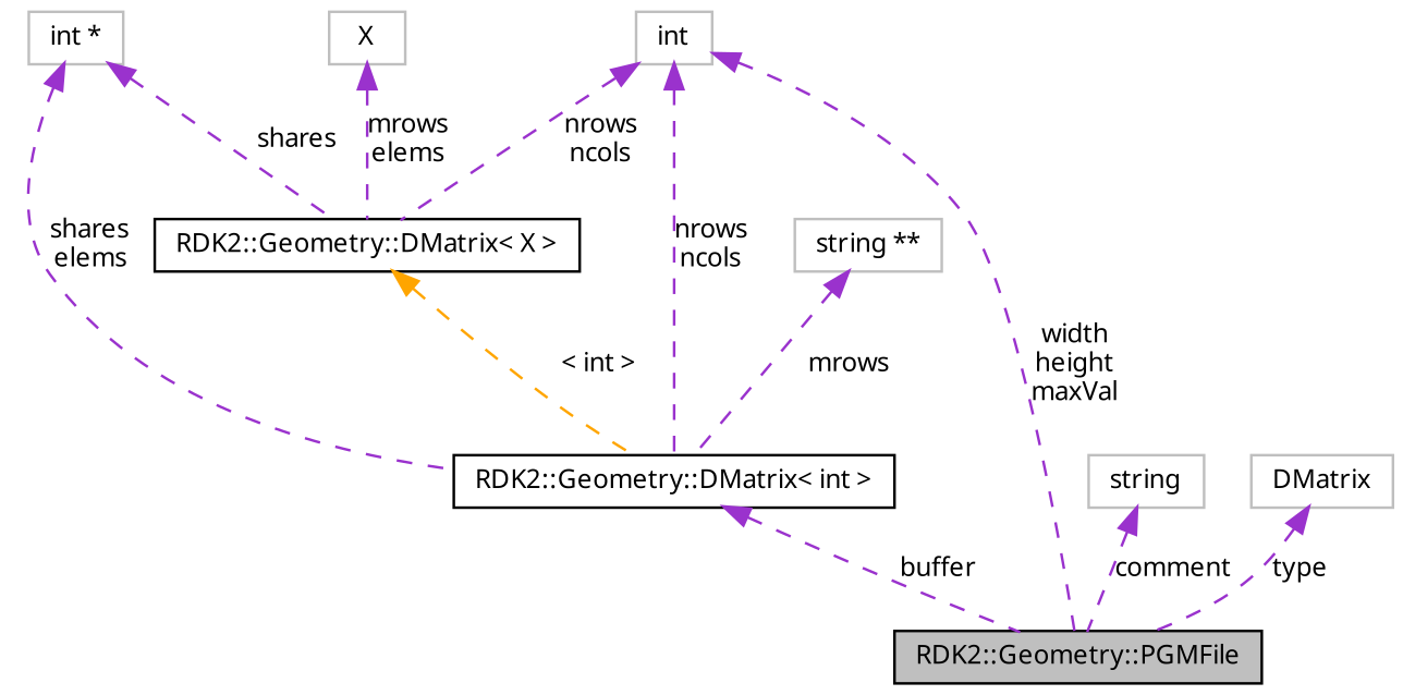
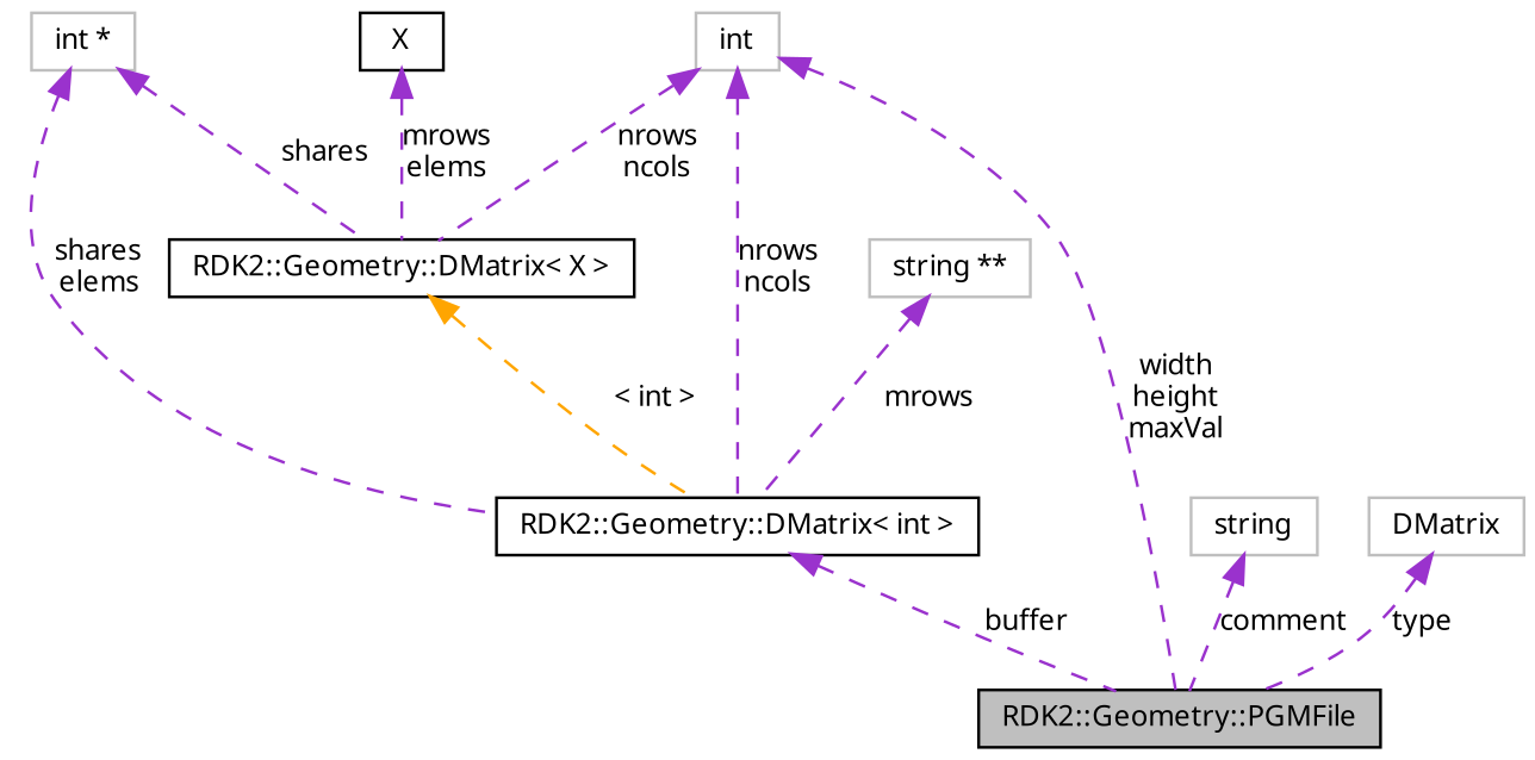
  digraph {
    fontname="Noto Sans"
    node [color=grey75 fillcolor=white fontname="Noto Sans" fontsize=10 shape=record style=filled]
    edge [color=darkorchid3 dir=back fontname="Noto Sans" fontsize=10 labelfontname="FreeSans.ttf" labelfontsize=10 style=dashed]
    n1 [color=black fillcolor=grey75 fontcolor=black height=0.2 label="RDK2::Geometry::PGMFile" width=0.4]
    n2 [color=black height=0.2 label="RDK2::Geometry::DMatrix\< int \>" width=0.4]
    n3 [height=0.2 label="int *" width=0.4]
    n4 [color=black height=0.2 label="RDK2::Geometry::DMatrix\< X \>" width=0.4]
    n5 [height=0.2 label="string **" width=0.4]
    n6 [height=0.2 label=int width=0.4]
-   n7 [height=0.2 label=X width=0.4]
+   n7 [color=black height=0.2 label=X width=0.4]
    n8 [height=0.2 label=string width=0.4]
    n9 [height=0.2 label=DMatrix width=0.4]
    n2 -> n1 [label=buffer]
    n3 -> n2 [label="shares\nelems"]
    n3 -> n4 [label=shares]
    n4 -> n2 [color=orange label="\< int \>"]
    n5 -> n2 [label=mrows]
    n6 -> n1 [label="width\nheight\nmaxVal"]
    n6 -> n2 [label="nrows\nncols"]
    n6 -> n4 [label="nrows\nncols"]
    n7 -> n4 [label="mrows\nelems"]
    n8 -> n1 [label=comment]
    n9 -> n1 [label=type]
  }
